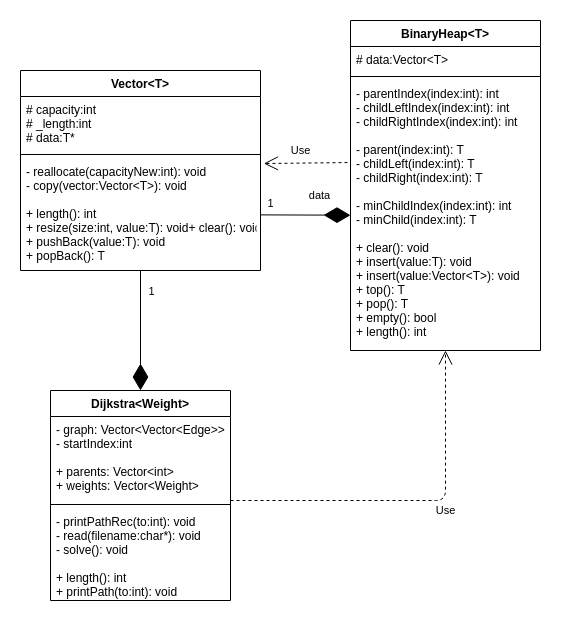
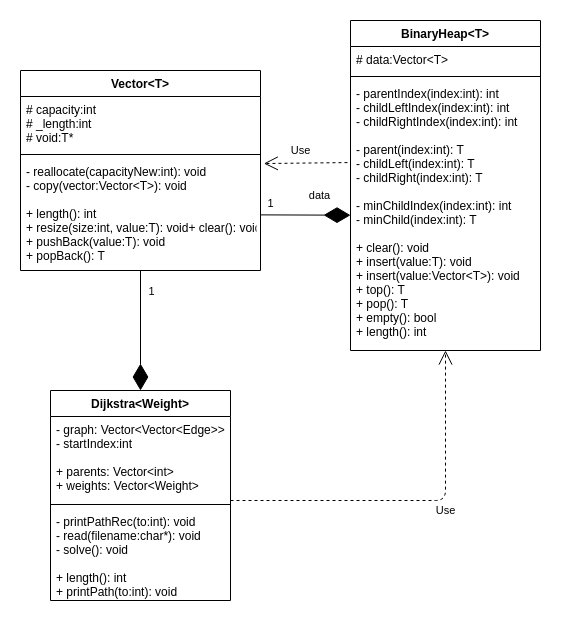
  <mxCell id="0" />
  <mxCell id="1" parent="0" />
  <mxCell id="2" value="Vector&lt;T&gt;" style="swimlane;fontStyle=1;align=center;verticalAlign=top;childLayout=stackLayout;horizontal=1;startSize=26;horizontalStack=0;resizeParent=1;resizeParentMax=0;resizeLast=0;collapsible=1;marginBottom=0;" vertex="1" parent="1"><mxGeometry x="20" y="70" width="240" height="200" as="geometry" /></mxCell>
- <mxCell id="3" value="# capacity:int&#10;# _length:int&#10;# data:T*&#10;" style="text;strokeColor=none;fillColor=none;align=left;verticalAlign=top;spacingLeft=4;spacingRight=4;overflow=hidden;rotatable=0;points=[[0,0.5],[1,0.5]];portConstraint=eastwest;" vertex="1" parent="2"><mxGeometry y="26" width="240" height="54" as="geometry" /></mxCell>
+ <mxCell id="3" value="# capacity:int&#10;# _length:int&#10;# void:T*&#10;" style="text;strokeColor=none;fillColor=none;align=left;verticalAlign=top;spacingLeft=4;spacingRight=4;overflow=hidden;rotatable=0;points=[[0,0.5],[1,0.5]];portConstraint=eastwest;" vertex="1" parent="2"><mxGeometry y="26" width="240" height="54" as="geometry" /></mxCell>
  <mxCell id="4" value="" style="line;strokeWidth=1;fillColor=none;align=left;verticalAlign=middle;spacingTop=-1;spacingLeft=3;spacingRight=3;rotatable=0;labelPosition=right;points=[];portConstraint=eastwest;" vertex="1" parent="2"><mxGeometry y="80" width="240" height="8" as="geometry" /></mxCell>
  <mxCell id="5" value="- reallocate(capacityNew:int): void&#10;- copy(vector:Vector&lt;T&gt;): void&#10;&#10;+ length(): int&#10;+ resize(size:int, value:T): void+ clear(): void&#10;+ pushBack(value:T): void&#10;+ popBack(): T&#10;" style="text;strokeColor=none;fillColor=none;align=left;verticalAlign=top;spacingLeft=4;spacingRight=4;overflow=hidden;rotatable=0;points=[[0,0.5],[1,0.5]];portConstraint=eastwest;" vertex="1" parent="2"><mxGeometry y="88" width="240" height="112" as="geometry" /></mxCell>
  <mxCell id="6" value="BinaryHeap&lt;T&gt;" style="swimlane;fontStyle=1;align=center;verticalAlign=top;childLayout=stackLayout;horizontal=1;startSize=26;horizontalStack=0;resizeParent=1;resizeParentMax=0;resizeLast=0;collapsible=1;marginBottom=0;" vertex="1" parent="1"><mxGeometry x="350" y="20" width="190" height="330" as="geometry" /></mxCell>
  <mxCell id="7" value="# data:Vector&lt;T&gt;" style="text;strokeColor=none;fillColor=none;align=left;verticalAlign=top;spacingLeft=4;spacingRight=4;overflow=hidden;rotatable=0;points=[[0,0.5],[1,0.5]];portConstraint=eastwest;" vertex="1" parent="6"><mxGeometry y="26" width="190" height="26" as="geometry" /></mxCell>
  <mxCell id="8" value="" style="line;strokeWidth=1;fillColor=none;align=left;verticalAlign=middle;spacingTop=-1;spacingLeft=3;spacingRight=3;rotatable=0;labelPosition=right;points=[];portConstraint=eastwest;" vertex="1" parent="6"><mxGeometry y="52" width="190" height="8" as="geometry" /></mxCell>
  <mxCell id="9" value="- parentIndex(index:int): int&#10;- childLeftIndex(index:int): int&#10;- childRightIndex(index:int): int&#10;&#10;- parent(index:int): T&#10;- childLeft(index:int): T&#10;- childRight(index:int): T&#10;&#10;- minChildIndex(index:int): int&#10;- minChild(index:int): T&#10;&#10;+ clear(): void&#10;+ insert(value:T): void&#10;+ insert(value:Vector&lt;T&gt;): void&#10;+ top(): T&#10;+ pop(): T&#10;+ empty(): bool&#10;+ length(): int&#10;&#10;" style="text;strokeColor=none;fillColor=none;align=left;verticalAlign=top;spacingLeft=4;spacingRight=4;overflow=hidden;rotatable=0;points=[[0,0.5],[1,0.5]];portConstraint=eastwest;" vertex="1" parent="6"><mxGeometry y="60" width="190" height="270" as="geometry" /></mxCell>
  <mxCell id="10" value="" style="endArrow=diamondThin;endFill=1;endSize=24;html=1;" edge="1" parent="1" source="5" target="9"><mxGeometry width="160" relative="1" as="geometry"><mxPoint x="310" y="130" as="sourcePoint" /><mxPoint x="460" y="119.5" as="targetPoint" /></mxGeometry></mxCell>
  <mxCell id="11" value="&lt;div&gt;1&lt;/div&gt;" style="edgeLabel;html=1;align=center;verticalAlign=middle;resizable=0;points=[];" vertex="1" connectable="0" parent="10"><mxGeometry x="-0.786" relative="1" as="geometry"><mxPoint y="-11.95" as="offset" /></mxGeometry></mxCell>
  <mxCell id="12" value="data" style="edgeLabel;html=1;align=center;verticalAlign=middle;resizable=0;points=[];" vertex="1" connectable="0" parent="10"><mxGeometry x="0.314" y="-2" relative="1" as="geometry"><mxPoint y="-21.67" as="offset" /></mxGeometry></mxCell>
  <mxCell id="13" value="Use" style="endArrow=open;endSize=12;dashed=1;html=1;exitX=-0.016;exitY=0.304;exitDx=0;exitDy=0;exitPerimeter=0;entryX=1.014;entryY=0.045;entryDx=0;entryDy=0;entryPerimeter=0;" edge="1" parent="1" source="9" target="5"><mxGeometry x="0.123" y="-13" width="160" relative="1" as="geometry"><mxPoint x="230" y="150" as="sourcePoint" /><mxPoint x="324" y="153" as="targetPoint" /><mxPoint as="offset" /></mxGeometry></mxCell>
  <mxCell id="14" value="Dijkstra&lt;Weight&gt;" style="swimlane;fontStyle=1;align=center;verticalAlign=top;childLayout=stackLayout;horizontal=1;startSize=26;horizontalStack=0;resizeParent=1;resizeParentMax=0;resizeLast=0;collapsible=1;marginBottom=0;" vertex="1" parent="1"><mxGeometry x="50" y="390" width="180" height="210" as="geometry" /></mxCell>
  <mxCell id="15" value="- graph: Vector&lt;Vector&lt;Edge&gt;&gt;&#10;- startIndex:int&#10;&#10;+ parents: Vector&lt;int&gt;&#10;+ weights: Vector&lt;Weight&gt;&#10;&#10;" style="text;strokeColor=none;fillColor=none;align=left;verticalAlign=top;spacingLeft=4;spacingRight=4;overflow=hidden;rotatable=0;points=[[0,0.5],[1,0.5]];portConstraint=eastwest;" vertex="1" parent="14"><mxGeometry y="26" width="180" height="84" as="geometry" /></mxCell>
  <mxCell id="16" value="" style="line;strokeWidth=1;fillColor=none;align=left;verticalAlign=middle;spacingTop=-1;spacingLeft=3;spacingRight=3;rotatable=0;labelPosition=right;points=[];portConstraint=eastwest;" vertex="1" parent="14"><mxGeometry y="110" width="180" height="8" as="geometry" /></mxCell>
  <mxCell id="17" value="- printPathRec(to:int): void&#10;- read(filename:char*): void&#10;- solve(): void&#10;&#10;+ length(): int&#10;+ printPath(to:int): void&#10;&#10;" style="text;strokeColor=none;fillColor=none;align=left;verticalAlign=top;spacingLeft=4;spacingRight=4;overflow=hidden;rotatable=0;points=[[0,0.5],[1,0.5]];portConstraint=eastwest;" vertex="1" parent="14"><mxGeometry y="118" width="180" height="92" as="geometry" /></mxCell>
  <mxCell id="18" value="" style="endArrow=diamondThin;endFill=1;endSize=24;html=1;entryX=0.5;entryY=0;entryDx=0;entryDy=0;" edge="1" parent="1" source="5" target="14"><mxGeometry width="160" relative="1" as="geometry"><mxPoint x="540" y="194.5" as="sourcePoint" /><mxPoint x="650" y="195" as="targetPoint" /></mxGeometry></mxCell>
  <mxCell id="19" value="1" style="edgeLabel;html=1;align=center;verticalAlign=middle;resizable=0;points=[];" vertex="1" connectable="0" parent="18"><mxGeometry x="-0.728" y="3" relative="1" as="geometry"><mxPoint x="7" y="4" as="offset" /></mxGeometry></mxCell>
  <mxCell id="20" value="Use" style="endArrow=open;endSize=12;dashed=1;html=1;exitX=1;exitY=1;exitDx=0;exitDy=0;exitPerimeter=0;entryX=0.5;entryY=1;entryDx=0;entryDy=0;" edge="1" parent="1" source="15" target="6"><mxGeometry x="0.178" y="-10" width="160" relative="1" as="geometry"><mxPoint x="140" y="370" as="sourcePoint" /><mxPoint x="300" y="370" as="targetPoint" /><Array as="points"><mxPoint x="445" y="500" /></Array><mxPoint x="-10" y="10" as="offset" /></mxGeometry></mxCell>
